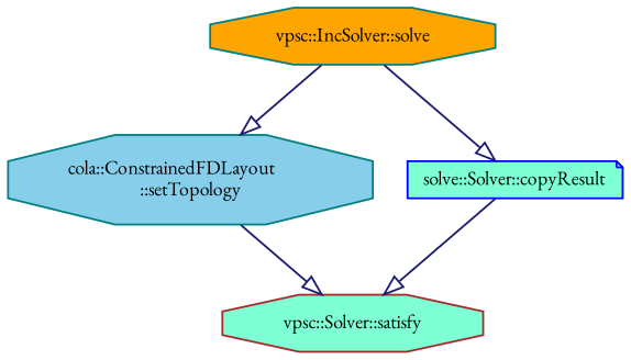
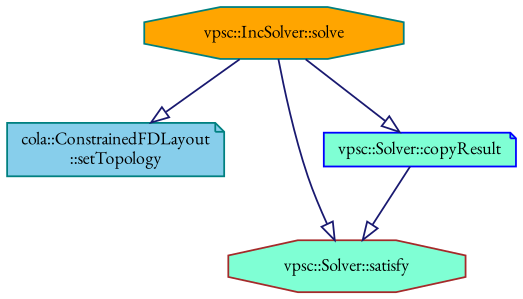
  digraph {
    fontname="EB Garamond"
    rankdir=TB
    node [color=teal fillcolor=aquamarine fontname="EB Garamond" fontsize=10 shape=note style=filled]
    edge [arrowhead=onormal color=midnightblue fontname="EB Garamond" fontsize=10 labelfontname=Helvetica labelfontsize=10 style=solid]
-   n1 [fillcolor=skyblue fontcolor=black height=0.2 label="cola::ConstrainedFDLayout\l::setTopology" shape=octagon width=0.4]
+   n1 [fillcolor=skyblue fontcolor=black height=0.2 label="cola::ConstrainedFDLayout\l::setTopology" width=0.4]
    n2 [fillcolor=orange height=0.2 label="vpsc::IncSolver::solve" shape=octagon width=0.4]
    n3 [color=brown height=0.2 label="vpsc::Solver::satisfy" shape=octagon width=0.4]
-   n4 [color=blue height=0.2 label="solve::Solver::copyResult" width=0.4]
+   n4 [color=blue height=0.2 label="vpsc::Solver::copyResult" width=0.4]
    n2 -> n1
-   n1 -> n3
+   n2 -> n3
    n2 -> n4
    n4 -> n3
  }
